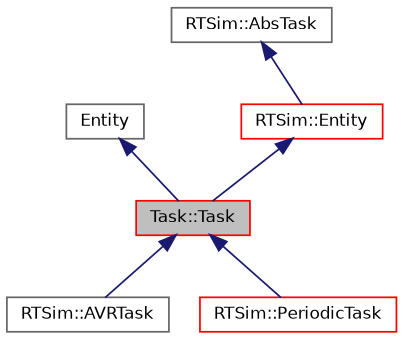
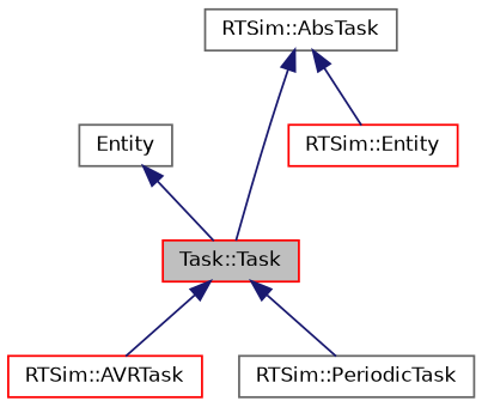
  digraph {
    node [color=red fillcolor=white fontname=Helvetica fontsize=10 shape=record style=filled]
    edge [color=midnightblue dir=back fontname=Helvetica fontsize=10 labelfontname=Helvetica labelfontsize=10 style=solid]
    n1 [fillcolor=grey75 fontcolor=black height=0.2 label="Task::Task" width=0.4]
-   n2 [color=gray40 height=0.2 label="RTSim::AVRTask" width=0.4]
-   n3 [height=0.2 label="RTSim::PeriodicTask" width=0.4]
+   n2 [height=0.2 label="RTSim::AVRTask" width=0.4]
+   n3 [color=gray40 height=0.2 label="RTSim::PeriodicTask" width=0.4]
    n4 [color=gray40 height=0.2 label=Entity width=0.4]
    n5 [height=0.2 label="RTSim::Entity" width=0.4]
    n6 [color=gray40 height=0.2 label="RTSim::AbsTask" width=0.4]
    n1 -> n2
    n1 -> n3
    n4 -> n1
-   n5 -> n1
+   n6 -> n1
    n6 -> n5
  }
